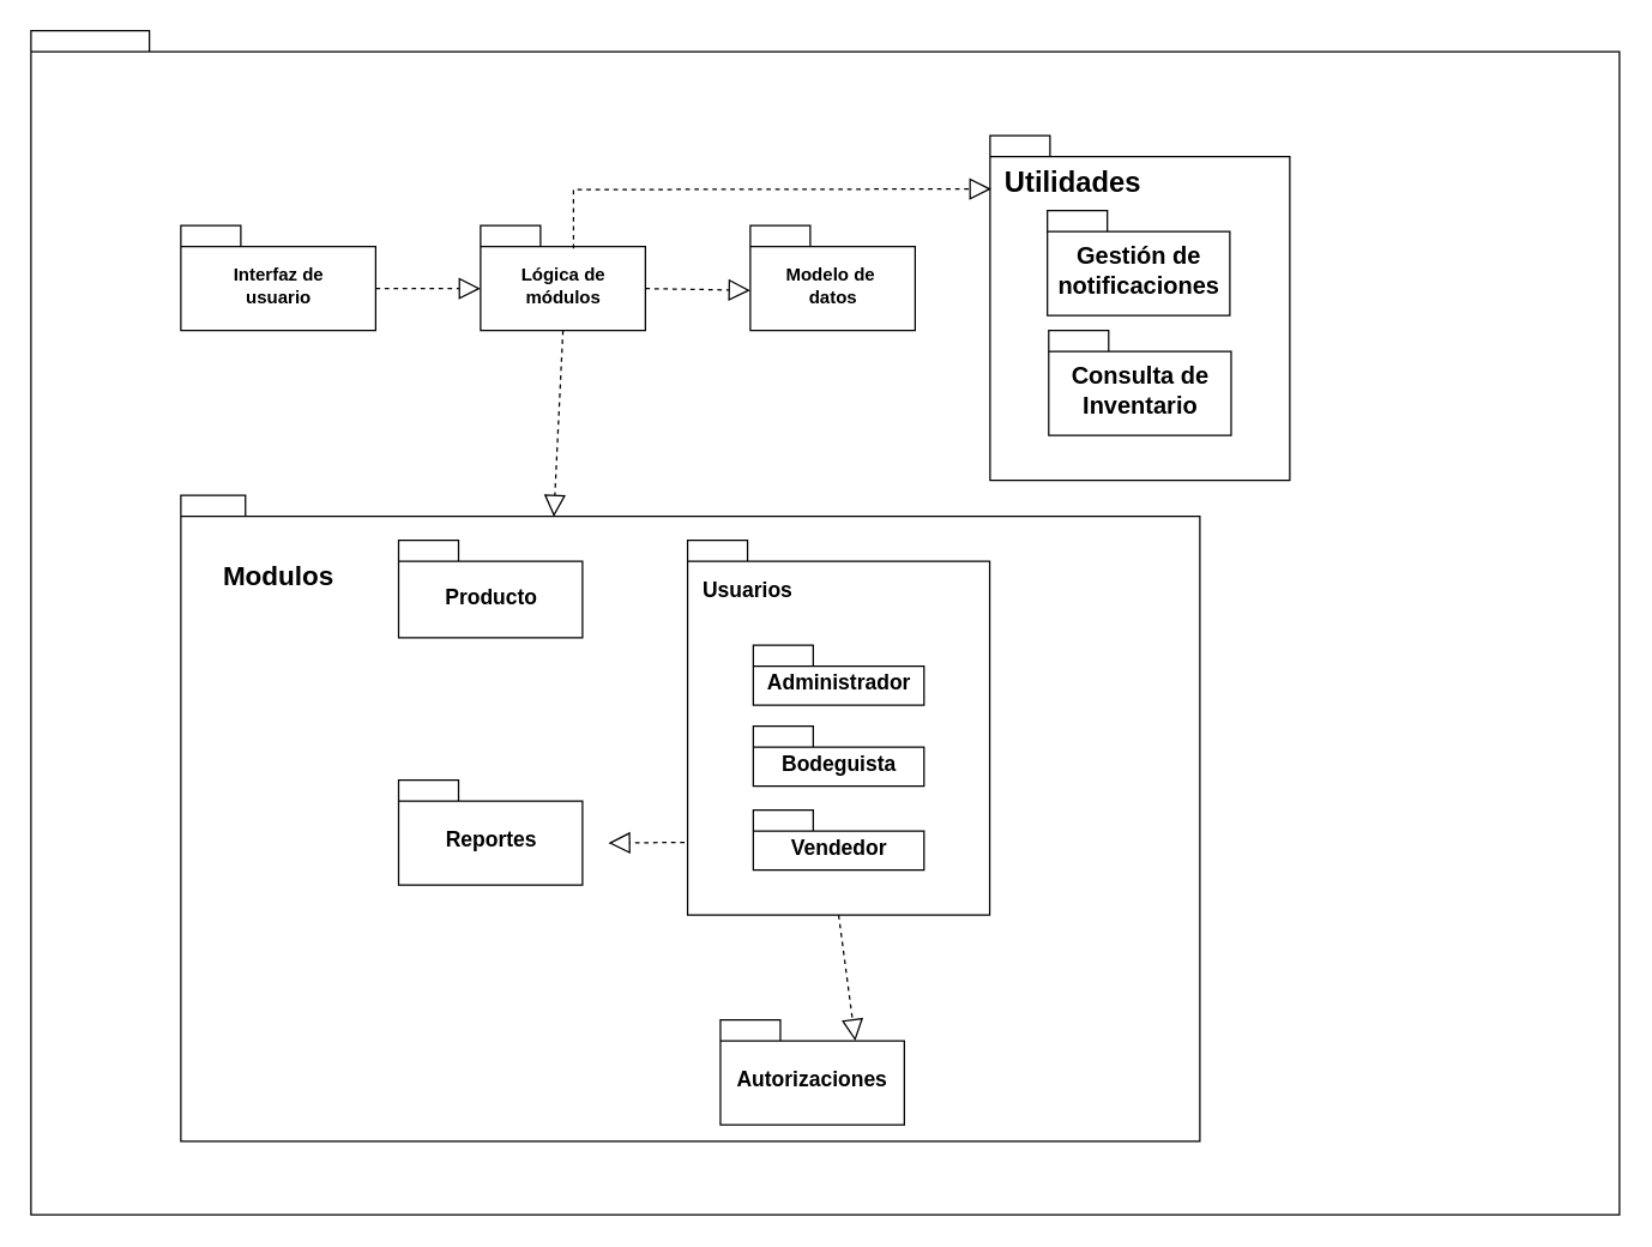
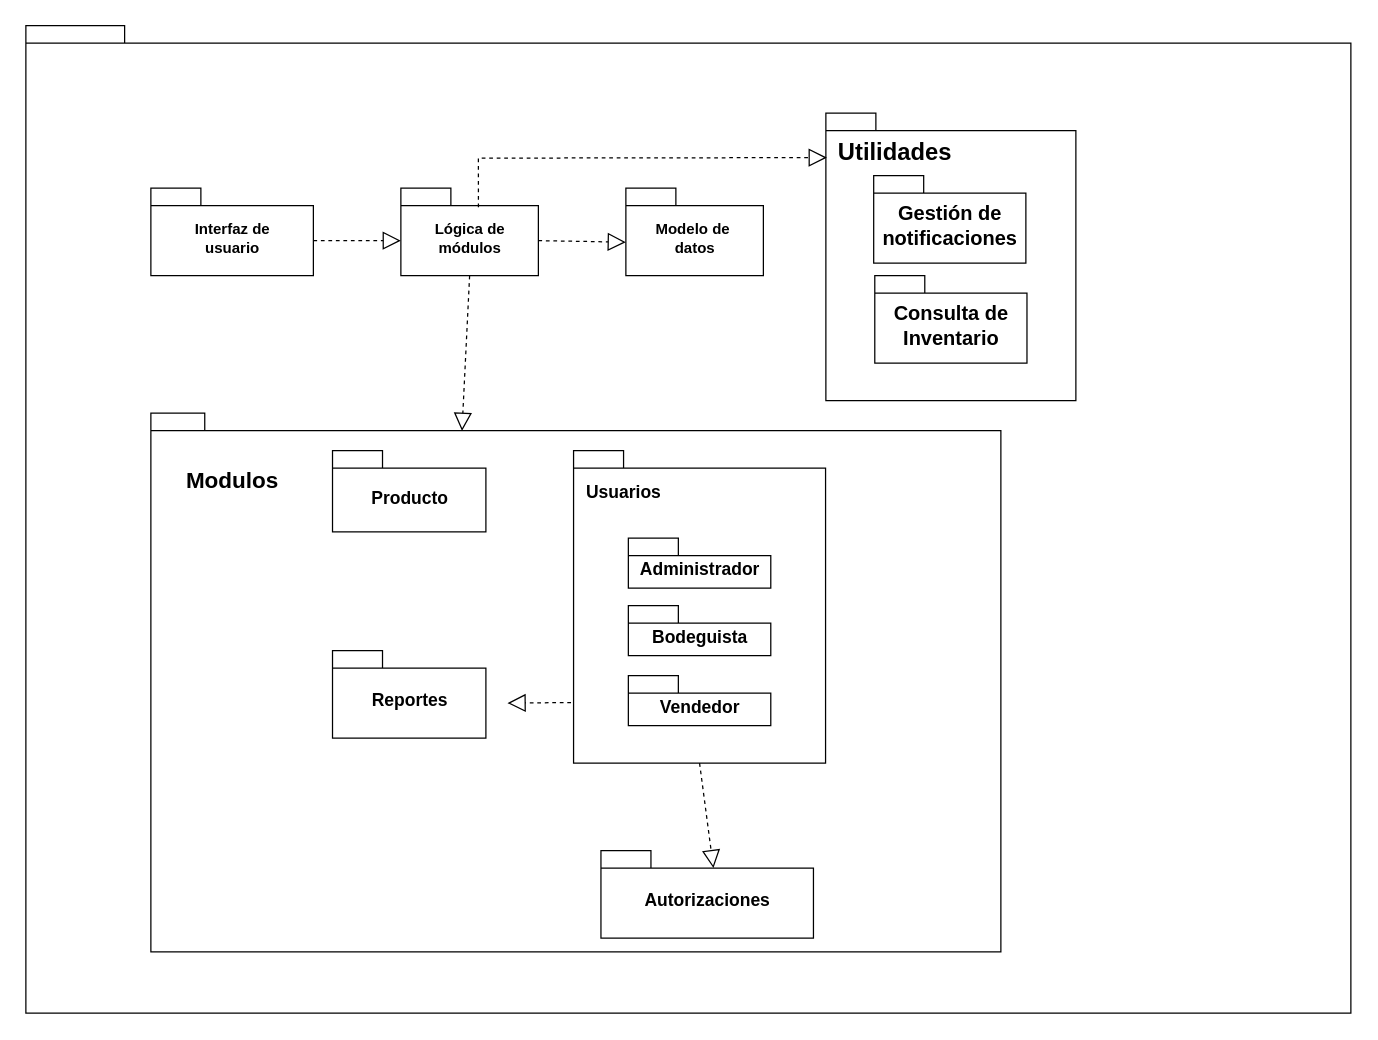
  <mxCell id="0" />
  <mxCell id="1" parent="0" />
  <mxCell id="2" value="package" style="shape=folder;fontStyle=1;spacingTop=10;tabWidth=40;tabHeight=14;tabPosition=left;html=1;fontSize=19;" vertex="1" parent="1"><mxGeometry x="20" width="1060" height="790" as="geometry" y="20" /></mxCell>
  <mxCell id="3" value="Interfaz de&lt;br&gt;usuario" style="shape=folder;fontStyle=1;spacingTop=10;tabWidth=40;tabHeight=14;tabPosition=left;html=1;" vertex="1" parent="1"><mxGeometry x="120" y="150" width="130" height="70" as="geometry" /></mxCell>
  <mxCell id="4" value="" style="endArrow=block;dashed=1;endFill=0;endSize=12;html=1;rounded=0;entryX=0;entryY=0;entryDx=0;entryDy=42;entryPerimeter=0;exitX=0;exitY=0;exitDx=130;exitDy=42;exitPerimeter=0;" edge="1" parent="1" source="3" target="5"><mxGeometry width="160" relative="1" as="geometry"><mxPoint x="360" y="185.75" as="sourcePoint" /><mxPoint x="470" y="186.25" as="targetPoint" /></mxGeometry></mxCell>
  <mxCell id="5" value="Lógica de &lt;br&gt;módulos" style="shape=folder;fontStyle=1;spacingTop=10;tabWidth=40;tabHeight=14;tabPosition=left;html=1;" vertex="1" parent="1"><mxGeometry x="320" y="150" width="110" height="70" as="geometry" /></mxCell>
  <mxCell id="6" value="Modelo de&amp;nbsp;&lt;br&gt;datos" style="shape=folder;fontStyle=1;spacingTop=10;tabWidth=40;tabHeight=14;tabPosition=left;html=1;" vertex="1" parent="1"><mxGeometry x="500" y="150" width="110" height="70" as="geometry" /></mxCell>
  <mxCell id="7" value="" style="endArrow=block;dashed=1;endFill=0;endSize=12;html=1;rounded=0;entryX=0;entryY=0;entryDx=0;entryDy=43.25;entryPerimeter=0;exitX=0;exitY=0;exitDx=110;exitDy=42;exitPerimeter=0;" edge="1" parent="1" source="5" target="6"><mxGeometry width="160" relative="1" as="geometry"><mxPoint x="585" y="190" as="sourcePoint" /><mxPoint x="695" y="190.5" as="targetPoint" /></mxGeometry></mxCell>
  <mxCell id="8" value="" style="endArrow=block;dashed=1;endFill=0;endSize=12;html=1;rounded=0;exitX=0.5;exitY=1;exitDx=0;exitDy=0;exitPerimeter=0;entryX=0.491;entryY=0.18;entryDx=0;entryDy=0;entryPerimeter=0;" edge="1" parent="1" target="20"><mxGeometry width="160" relative="1" as="geometry"><mxPoint x="409.5" y="365" as="sourcePoint" /><mxPoint x="409.5" y="449" as="targetPoint" /></mxGeometry></mxCell>
  <mxCell id="9" value="" style="group" vertex="1" connectable="0" parent="1"><mxGeometry x="90" y="330" width="710" height="431" as="geometry" /></mxCell>
  <mxCell id="10" value="" style="group" vertex="1" connectable="0" parent="9"><mxGeometry width="710" height="431" as="geometry" /></mxCell>
  <mxCell id="11" value="" style="shape=folder;fontStyle=1;spacingTop=10;tabWidth=40;tabHeight=14;tabPosition=left;html=1;fontSize=14;" vertex="1" parent="10"><mxGeometry x="30" width="680" height="431" as="geometry" /></mxCell>
  <mxCell id="12" value="&lt;font style=&quot;font-size: 18px;&quot;&gt;Modulos&lt;/font&gt;" style="text;strokeColor=none;fillColor=none;html=1;fontSize=24;fontStyle=1;verticalAlign=middle;align=center;" vertex="1" parent="10"><mxGeometry y="13.061" width="190" height="78.364" as="geometry" /></mxCell>
  <mxCell id="13" value="" style="group" vertex="1" connectable="0" parent="9"><mxGeometry x="289.259" y="30" width="280.494" height="250" as="geometry" /></mxCell>
  <mxCell id="14" value="" style="shape=folder;fontStyle=1;spacingTop=10;tabWidth=40;tabHeight=14;tabPosition=left;html=1;" vertex="1" parent="13"><mxGeometry x="78.889" width="201.605" height="250" as="geometry" /></mxCell>
  <mxCell id="15" value="&lt;font style=&quot;font-size: 14px;&quot;&gt;Usuarios&lt;/font&gt;" style="text;strokeColor=none;fillColor=none;html=1;fontSize=24;fontStyle=1;verticalAlign=middle;align=center;" vertex="1" parent="13"><mxGeometry width="236.667" height="60" as="geometry" /></mxCell>
  <mxCell id="16" value="Administrador" style="shape=folder;fontStyle=1;spacingTop=10;tabWidth=40;tabHeight=14;tabPosition=left;html=1;fontSize=14;" vertex="1" parent="13"><mxGeometry x="122.716" y="70" width="113.951" height="40" as="geometry" /></mxCell>
  <mxCell id="17" value="Bodeguista" style="shape=folder;fontStyle=1;spacingTop=10;tabWidth=40;tabHeight=14;tabPosition=left;html=1;fontSize=14;" vertex="1" parent="13"><mxGeometry x="122.716" y="124" width="113.951" height="40" as="geometry" /></mxCell>
  <mxCell id="18" value="Vendedor" style="shape=folder;fontStyle=1;spacingTop=10;tabWidth=40;tabHeight=14;tabPosition=left;html=1;fontSize=14;" vertex="1" parent="13"><mxGeometry x="122.716" y="180" width="113.951" height="40" as="geometry" /></mxCell>
  <mxCell id="19" value="Producto" style="shape=folder;fontStyle=1;spacingTop=10;tabWidth=40;tabHeight=14;tabPosition=left;html=1;fontSize=14;" vertex="1" parent="9"><mxGeometry x="175.309" y="30" width="122.716" height="65" as="geometry" /></mxCell>
  <mxCell id="20" value="Reportes" style="shape=folder;fontStyle=1;spacingTop=10;tabWidth=40;tabHeight=14;tabPosition=left;html=1;fontSize=14;" vertex="1" parent="9"><mxGeometry x="175.309" y="190" width="122.716" height="70" as="geometry" /></mxCell>
- <mxCell id="21" value="Autorizaciones" style="shape=folder;fontStyle=1;spacingTop=10;tabWidth=40;tabHeight=14;tabPosition=left;html=1;fontSize=14;" vertex="1" parent="9"><mxGeometry x="390.062" y="350" width="122.716" height="70" as="geometry" /></mxCell>
+ <mxCell id="21" value="Autorizaciones" style="shape=folder;fontStyle=1;spacingTop=10;tabWidth=40;tabHeight=14;tabPosition=left;html=1;fontSize=14;" vertex="1" parent="9"><mxGeometry x="390.062" y="350" width="170" height="70" as="geometry" /></mxCell>
  <mxCell id="22" value="" style="endArrow=block;dashed=1;endFill=0;endSize=12;html=1;rounded=0;entryX=0;entryY=0;entryDx=140;entryDy=42;entryPerimeter=0;exitX=-0.01;exitY=0.806;exitDx=0;exitDy=0;exitPerimeter=0;" edge="1" parent="9" source="14" target="20"><mxGeometry width="160" relative="1" as="geometry"><mxPoint x="403.21" y="340" as="sourcePoint" /><mxPoint x="504.012" y="340" as="targetPoint" /></mxGeometry></mxCell>
  <mxCell id="23" value="" style="endArrow=block;dashed=1;endFill=0;endSize=12;html=1;rounded=0;exitX=0.5;exitY=1;exitDx=0;exitDy=0;exitPerimeter=0;entryX=0;entryY=0;entryDx=90;entryDy=14;entryPerimeter=0;" edge="1" parent="9" source="14" target="21"><mxGeometry width="160" relative="1" as="geometry"><mxPoint x="333.086" y="182" as="sourcePoint" /><mxPoint x="622.346" y="560" as="targetPoint" /></mxGeometry></mxCell>
  <mxCell id="24" value="" style="endArrow=block;dashed=1;endFill=0;endSize=12;html=1;rounded=0;exitX=0.5;exitY=1;exitDx=0;exitDy=0;exitPerimeter=0;entryX=0.366;entryY=0.033;entryDx=0;entryDy=0;entryPerimeter=0;" edge="1" parent="1" source="5" target="11"><mxGeometry width="160" relative="1" as="geometry"><mxPoint x="370" y="202" as="sourcePoint" /><mxPoint x="370" y="290" as="targetPoint" /></mxGeometry></mxCell>
  <mxCell id="25" value="" style="group" vertex="1" connectable="0" parent="1"><mxGeometry x="800" y="110" width="280" height="260" as="geometry" /></mxCell>
  <mxCell id="26" value="" style="group" vertex="1" connectable="0" parent="25"><mxGeometry x="-210" y="-20" width="270" height="230" as="geometry" /></mxCell>
  <mxCell id="27" value="" style="shape=folder;fontStyle=1;spacingTop=10;tabWidth=40;tabHeight=14;tabPosition=left;html=1;fontSize=18;" vertex="1" parent="26"><mxGeometry x="70" width="200" height="230" as="geometry" /></mxCell>
  <mxCell id="28" value="" style="group" vertex="1" connectable="0" parent="26"><mxGeometry x="70" width="200" height="230" as="geometry" /></mxCell>
  <mxCell id="29" value="Gestión de &lt;br&gt;notificaciones" style="shape=folder;fontStyle=1;spacingTop=10;tabWidth=40;tabHeight=14;tabPosition=left;html=1;fontSize=16;" vertex="1" parent="28"><mxGeometry x="38.25" y="50" width="121.75" height="70" as="geometry" /></mxCell>
  <mxCell id="30" value="Consulta de&lt;br&gt;Inventario" style="shape=folder;fontStyle=1;spacingTop=10;tabWidth=40;tabHeight=14;tabPosition=left;html=1;fontSize=16;" vertex="1" parent="28"><mxGeometry x="39.13" y="130" width="121.75" height="70" as="geometry" /></mxCell>
  <mxCell id="31" value="&lt;font style=&quot;font-size: 19px;&quot;&gt;Utilidades&lt;/font&gt;" style="text;strokeColor=none;fillColor=none;html=1;fontSize=24;fontStyle=1;verticalAlign=middle;align=center;" vertex="1" parent="26"><mxGeometry x="70" width="110" height="60" as="geometry" /></mxCell>
  <mxCell id="32" value="" style="endArrow=block;dashed=1;endFill=0;endSize=12;html=1;rounded=0;fontSize=19;entryX=0.007;entryY=0.593;entryDx=0;entryDy=0;entryPerimeter=0;exitX=0.564;exitY=0.219;exitDx=0;exitDy=0;exitPerimeter=0;" edge="1" parent="1" source="5" target="31"><mxGeometry width="160" relative="1" as="geometry"><mxPoint x="430" y="124.7" as="sourcePoint" /><mxPoint x="590" y="124.7" as="targetPoint" /><Array as="points"><mxPoint x="382" y="126" /></Array></mxGeometry></mxCell>
